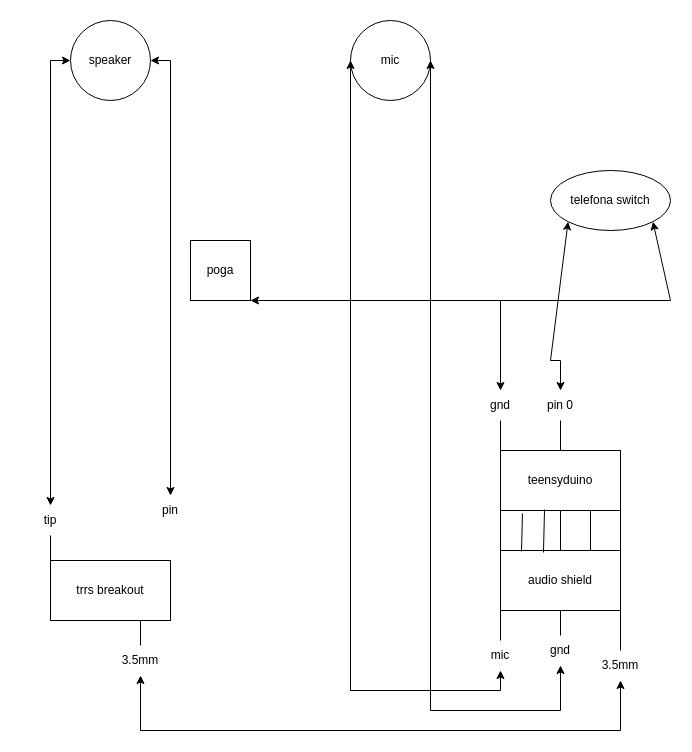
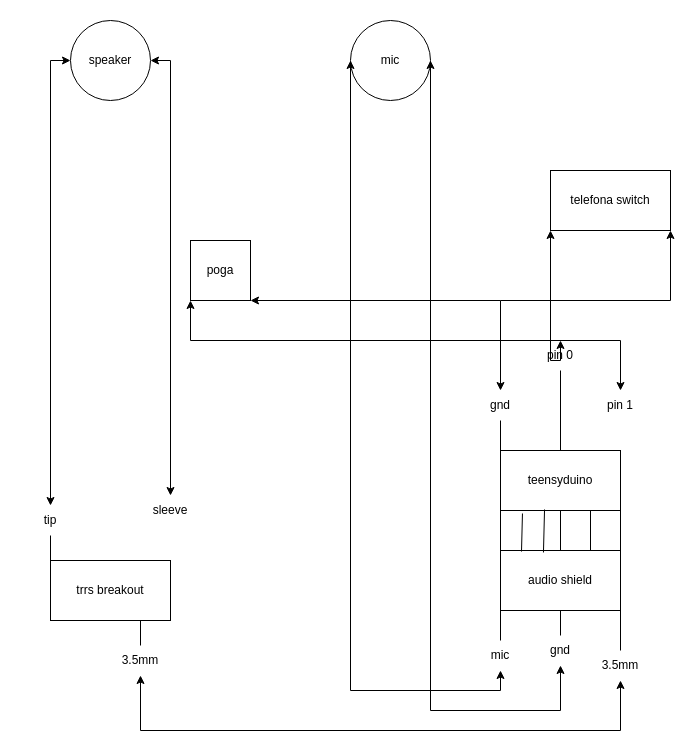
  <mxCell id="0" />
  <mxCell id="1" parent="0" />
  <mxCell id="2" value="teensyduino" style="rounded=0;whiteSpace=wrap;html=1;" vertex="1" parent="1"><mxGeometry x="500" y="450" width="120" height="60" as="geometry" /></mxCell>
  <mxCell id="3" value="audio shield" style="rounded=0;whiteSpace=wrap;html=1;" vertex="1" parent="1"><mxGeometry x="500" y="550" width="120" height="60" as="geometry" /></mxCell>
  <mxCell id="4" value="speaker" style="ellipse;whiteSpace=wrap;html=1;aspect=fixed;" vertex="1" parent="1"><mxGeometry x="70" y="20" width="80" height="80" as="geometry" /></mxCell>
  <mxCell id="5" value="mic" style="ellipse;whiteSpace=wrap;html=1;aspect=fixed;" vertex="1" parent="1"><mxGeometry x="350" y="20" width="80" height="80" as="geometry" /></mxCell>
  <mxCell id="6" value="trrs breakout" style="rounded=0;whiteSpace=wrap;html=1;" vertex="1" parent="1"><mxGeometry x="50" y="560" width="120" height="60" as="geometry" /></mxCell>
  <mxCell id="7" value="" style="endArrow=none;html=1;rounded=0;exitX=0;exitY=0;exitDx=0;exitDy=0;entryX=0;entryY=1;entryDx=0;entryDy=0;" edge="1" parent="1" source="3" target="2"><mxGeometry width="50" height="50" relative="1" as="geometry"><mxPoint x="400" y="540" as="sourcePoint" /><mxPoint x="450" y="490" as="targetPoint" /></mxGeometry></mxCell>
  <mxCell id="8" value="" style="endArrow=none;html=1;rounded=0;exitX=0.358;exitY=0.033;exitDx=0;exitDy=0;entryX=0.367;entryY=0.983;entryDx=0;entryDy=0;entryPerimeter=0;exitPerimeter=0;" edge="1" parent="1" source="3" target="2"><mxGeometry width="50" height="50" relative="1" as="geometry"><mxPoint x="510" y="560" as="sourcePoint" /><mxPoint x="510" y="520" as="targetPoint" /><Array as="points" /></mxGeometry></mxCell>
  <mxCell id="9" value="" style="endArrow=none;html=1;rounded=0;exitX=0.5;exitY=0;exitDx=0;exitDy=0;entryX=0.5;entryY=1;entryDx=0;entryDy=0;" edge="1" parent="1" source="3" target="2"><mxGeometry width="50" height="50" relative="1" as="geometry"><mxPoint x="553" y="562" as="sourcePoint" /><mxPoint x="554" y="519" as="targetPoint" /><Array as="points" /></mxGeometry></mxCell>
  <mxCell id="10" value="" style="endArrow=none;html=1;rounded=0;exitX=0.75;exitY=0;exitDx=0;exitDy=0;entryX=0.75;entryY=1;entryDx=0;entryDy=0;" edge="1" parent="1" source="3" target="2"><mxGeometry width="50" height="50" relative="1" as="geometry"><mxPoint x="570" y="560" as="sourcePoint" /><mxPoint x="570" y="520" as="targetPoint" /><Array as="points" /></mxGeometry></mxCell>
  <mxCell id="11" value="" style="endArrow=none;html=1;rounded=0;exitX=1;exitY=0;exitDx=0;exitDy=0;entryX=1;entryY=1;entryDx=0;entryDy=0;" edge="1" parent="1" source="3" target="2"><mxGeometry width="50" height="50" relative="1" as="geometry"><mxPoint x="600" y="560" as="sourcePoint" /><mxPoint x="600" y="520" as="targetPoint" /><Array as="points" /></mxGeometry></mxCell>
  <mxCell id="12" value="" style="endArrow=none;html=1;rounded=0;exitX=0.175;exitY=0.017;exitDx=0;exitDy=0;entryX=0.183;entryY=1.05;entryDx=0;entryDy=0;entryPerimeter=0;exitPerimeter=0;" edge="1" parent="1" source="3" target="2"><mxGeometry width="50" height="50" relative="1" as="geometry"><mxPoint x="630" y="560" as="sourcePoint" /><mxPoint x="630" y="520" as="targetPoint" /><Array as="points" /></mxGeometry></mxCell>
  <mxCell id="13" value="" style="endArrow=none;html=1;rounded=0;exitX=0;exitY=0;exitDx=0;exitDy=0;" edge="1" parent="1" source="2" target="14"><mxGeometry width="50" height="50" relative="1" as="geometry"><mxPoint x="380" y="370" as="sourcePoint" /><mxPoint x="500" y="420" as="targetPoint" /></mxGeometry></mxCell>
  <mxCell id="14" value="gnd" style="text;html=1;strokeColor=none;fillColor=none;align=center;verticalAlign=middle;whiteSpace=wrap;rounded=0;" vertex="1" parent="1"><mxGeometry x="470" y="390" width="60" height="30" as="geometry" /></mxCell>
  <mxCell id="15" value="" style="endArrow=none;html=1;rounded=0;exitX=0.5;exitY=0;exitDx=0;exitDy=0;" edge="1" parent="1" source="2" target="16"><mxGeometry width="50" height="50" relative="1" as="geometry"><mxPoint x="380" y="370" as="sourcePoint" /><mxPoint x="560" y="420" as="targetPoint" /></mxGeometry></mxCell>
- <mxCell id="16" value="pin 0" style="text;html=1;strokeColor=none;fillColor=none;align=center;verticalAlign=middle;whiteSpace=wrap;rounded=0;" vertex="1" parent="1"><mxGeometry x="530" y="390" width="60" height="30" as="geometry" /></mxCell>
+ <mxCell id="16" value="pin 0" style="text;html=1;strokeColor=none;fillColor=none;align=center;verticalAlign=middle;whiteSpace=wrap;rounded=0;" vertex="1" parent="1"><mxGeometry x="530" y="340" width="60" height="30" as="geometry" /></mxCell>
+ <mxCell id="17" value="pin 1" style="text;html=1;strokeColor=none;fillColor=none;align=center;verticalAlign=middle;whiteSpace=wrap;rounded=0;" vertex="1" parent="1"><mxGeometry x="590" y="390" width="60" height="30" as="geometry" /></mxCell>
  <mxCell id="18" value="" style="endArrow=none;html=1;rounded=0;entryX=0;entryY=1;entryDx=0;entryDy=0;" edge="1" parent="1" target="3"><mxGeometry width="50" height="50" relative="1" as="geometry"><mxPoint x="500" y="640" as="sourcePoint" /><mxPoint x="430" y="320" as="targetPoint" /></mxGeometry></mxCell>
  <mxCell id="19" value="mic" style="text;html=1;strokeColor=none;fillColor=none;align=center;verticalAlign=middle;whiteSpace=wrap;rounded=0;" vertex="1" parent="1"><mxGeometry x="470" y="640" width="60" height="30" as="geometry" /></mxCell>
  <mxCell id="20" value="" style="endArrow=none;html=1;rounded=0;exitX=0.5;exitY=1;exitDx=0;exitDy=0;" edge="1" parent="1" source="3" target="21"><mxGeometry width="50" height="50" relative="1" as="geometry"><mxPoint x="380" y="370" as="sourcePoint" /><mxPoint x="560" y="650" as="targetPoint" /></mxGeometry></mxCell>
  <mxCell id="21" value="gnd" style="text;html=1;strokeColor=none;fillColor=none;align=center;verticalAlign=middle;whiteSpace=wrap;rounded=0;" vertex="1" parent="1"><mxGeometry x="530" y="635" width="60" height="30" as="geometry" /></mxCell>
  <mxCell id="22" value="" style="endArrow=none;html=1;rounded=0;entryX=1;entryY=1;entryDx=0;entryDy=0;" edge="1" parent="1" target="3"><mxGeometry width="50" height="50" relative="1" as="geometry"><mxPoint x="620" y="650" as="sourcePoint" /><mxPoint x="430" y="320" as="targetPoint" /></mxGeometry></mxCell>
  <mxCell id="23" value="3.5mm" style="text;html=1;strokeColor=none;fillColor=none;align=center;verticalAlign=middle;whiteSpace=wrap;rounded=0;" vertex="1" parent="1"><mxGeometry x="590" y="650" width="60" height="30" as="geometry" /></mxCell>
- <mxCell id="24" value="telefona switch" style="ellipse;whiteSpace=wrap;html=1;" vertex="1" parent="1"><mxGeometry x="550" y="170" width="120" height="60" as="geometry" /></mxCell>
+ <mxCell id="24" value="telefona switch" style="rounded=0;whiteSpace=wrap;html=1;" vertex="1" parent="1"><mxGeometry x="550" y="170" width="120" height="60" as="geometry" /></mxCell>
  <mxCell id="25" value="" style="endArrow=none;html=1;rounded=0;exitX=0.75;exitY=1;exitDx=0;exitDy=0;" edge="1" parent="1" source="6" target="26"><mxGeometry width="50" height="50" relative="1" as="geometry"><mxPoint x="380" y="370" as="sourcePoint" /><mxPoint x="140" y="660" as="targetPoint" /></mxGeometry></mxCell>
  <mxCell id="26" value="3.5mm" style="text;html=1;strokeColor=none;fillColor=none;align=center;verticalAlign=middle;whiteSpace=wrap;rounded=0;" vertex="1" parent="1"><mxGeometry x="110" y="645" width="60" height="30" as="geometry" /></mxCell>
  <mxCell id="27" value="" style="endArrow=classic;startArrow=classic;html=1;rounded=0;exitX=0.5;exitY=1;exitDx=0;exitDy=0;entryX=0.5;entryY=1;entryDx=0;entryDy=0;" edge="1" parent="1" source="26" target="23"><mxGeometry width="50" height="50" relative="1" as="geometry"><mxPoint x="190" y="710" as="sourcePoint" /><mxPoint x="240" y="660" as="targetPoint" /><Array as="points"><mxPoint x="140" y="730" /><mxPoint x="620" y="730" /></Array></mxGeometry></mxCell>
  <mxCell id="28" value="" style="endArrow=classic;startArrow=classic;html=1;rounded=0;entryX=0;entryY=1;entryDx=0;entryDy=0;exitX=0.5;exitY=0;exitDx=0;exitDy=0;" edge="1" parent="1" source="16" target="24"><mxGeometry width="50" height="50" relative="1" as="geometry"><mxPoint x="380" y="370" as="sourcePoint" /><mxPoint x="590" y="270" as="targetPoint" /><Array as="points"><mxPoint x="560" y="360" /><mxPoint x="550" y="360" /></Array></mxGeometry></mxCell>
  <mxCell id="29" value="poga" style="rounded=0;whiteSpace=wrap;html=1;" vertex="1" parent="1"><mxGeometry x="190" y="240" width="60" height="60" as="geometry" /></mxCell>
  <mxCell id="30" value="" style="endArrow=classic;startArrow=classic;html=1;rounded=0;exitX=0.5;exitY=0;exitDx=0;exitDy=0;entryX=1;entryY=1;entryDx=0;entryDy=0;" edge="1" parent="1" source="14" target="24"><mxGeometry width="50" height="50" relative="1" as="geometry"><mxPoint x="380" y="370" as="sourcePoint" /><mxPoint x="430" y="320" as="targetPoint" /><Array as="points"><mxPoint x="500" y="300" /><mxPoint x="670" y="300" /></Array></mxGeometry></mxCell>
  <mxCell id="31" value="" style="endArrow=classic;html=1;rounded=0;entryX=1;entryY=1;entryDx=0;entryDy=0;" edge="1" parent="1" target="29"><mxGeometry width="50" height="50" relative="1" as="geometry"><mxPoint x="500" y="300" as="sourcePoint" /><mxPoint x="430" y="320" as="targetPoint" /></mxGeometry></mxCell>
- <mxCell id="33" value="pin" style="text;html=1;strokeColor=none;fillColor=none;align=center;verticalAlign=middle;whiteSpace=wrap;rounded=0;" vertex="1" parent="1"><mxGeometry x="140" y="495" width="60" height="30" as="geometry" /></mxCell>
+ <mxCell id="32" value="" style="endArrow=classic;startArrow=classic;html=1;rounded=0;entryX=0.5;entryY=0;entryDx=0;entryDy=0;exitX=0;exitY=1;exitDx=0;exitDy=0;" edge="1" parent="1" source="29" target="17"><mxGeometry width="50" height="50" relative="1" as="geometry"><mxPoint x="380" y="370" as="sourcePoint" /><mxPoint x="430" y="320" as="targetPoint" /><Array as="points"><mxPoint x="190" y="340" /><mxPoint x="620" y="340" /></Array></mxGeometry></mxCell>
+ <mxCell id="33" value="sleeve" style="text;html=1;strokeColor=none;fillColor=none;align=center;verticalAlign=middle;whiteSpace=wrap;rounded=0;" vertex="1" parent="1"><mxGeometry x="140" y="495" width="60" height="30" as="geometry" /></mxCell>
  <mxCell id="34" value="" style="endArrow=none;html=1;rounded=0;exitX=0;exitY=0;exitDx=0;exitDy=0;" edge="1" parent="1" source="6" target="35"><mxGeometry width="50" height="50" relative="1" as="geometry"><mxPoint x="380" y="370" as="sourcePoint" /><mxPoint x="50" y="520" as="targetPoint" /></mxGeometry></mxCell>
  <mxCell id="35" value="tip" style="text;html=1;strokeColor=none;fillColor=none;align=center;verticalAlign=middle;whiteSpace=wrap;rounded=0;" vertex="1" parent="1"><mxGeometry x="20" y="505" width="60" height="30" as="geometry" /></mxCell>
  <mxCell id="36" value="" style="endArrow=classic;startArrow=classic;html=1;rounded=0;exitX=0.5;exitY=0;exitDx=0;exitDy=0;entryX=0;entryY=0.5;entryDx=0;entryDy=0;" edge="1" parent="1" source="35" target="4"><mxGeometry width="50" height="50" relative="1" as="geometry"><mxPoint x="380" y="370" as="sourcePoint" /><mxPoint x="430" y="320" as="targetPoint" /><Array as="points"><mxPoint x="50" y="60" /></Array></mxGeometry></mxCell>
  <mxCell id="37" value="" style="endArrow=classic;startArrow=classic;html=1;rounded=0;entryX=1;entryY=0.5;entryDx=0;entryDy=0;exitX=0.5;exitY=0;exitDx=0;exitDy=0;" edge="1" parent="1" source="33" target="4"><mxGeometry width="50" height="50" relative="1" as="geometry"><mxPoint x="380" y="370" as="sourcePoint" /><mxPoint x="430" y="320" as="targetPoint" /><Array as="points"><mxPoint x="170" y="60" /></Array></mxGeometry></mxCell>
  <mxCell id="38" value="" style="endArrow=classic;startArrow=classic;html=1;rounded=0;entryX=0;entryY=0.5;entryDx=0;entryDy=0;exitX=0.5;exitY=1;exitDx=0;exitDy=0;" edge="1" parent="1" source="19" target="5"><mxGeometry width="50" height="50" relative="1" as="geometry"><mxPoint x="380" y="370" as="sourcePoint" /><mxPoint x="430" y="320" as="targetPoint" /><Array as="points"><mxPoint x="500" y="690" /><mxPoint x="350" y="690" /></Array></mxGeometry></mxCell>
  <mxCell id="39" value="" style="endArrow=classic;startArrow=classic;html=1;rounded=0;entryX=1;entryY=0.5;entryDx=0;entryDy=0;exitX=0.5;exitY=1;exitDx=0;exitDy=0;" edge="1" parent="1" source="21" target="5"><mxGeometry width="50" height="50" relative="1" as="geometry"><mxPoint x="380" y="370" as="sourcePoint" /><mxPoint x="430" y="320" as="targetPoint" /><Array as="points"><mxPoint x="560" y="710" /><mxPoint x="430" y="710" /></Array></mxGeometry></mxCell>
